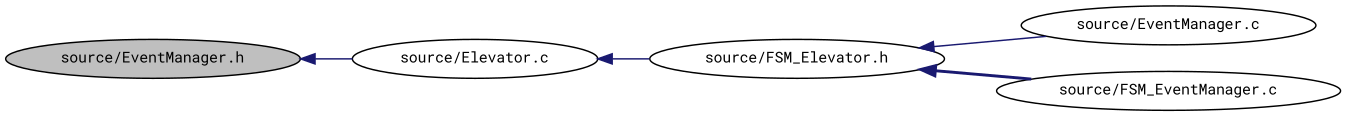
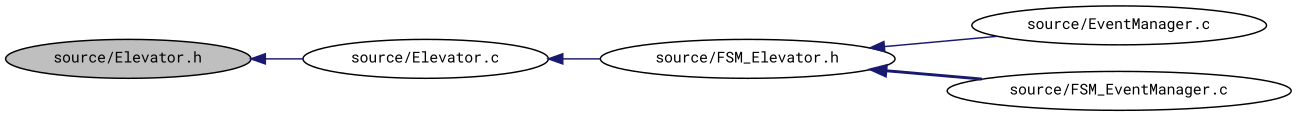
  digraph {
    fontname="Roboto Mono"
    rankdir=LR
    node [color=black fillcolor=white fontname="Roboto Mono" fontsize=10 shape=ellipse style=filled]
    edge [color=midnightblue dir=back fontname="Roboto Mono" fontsize=10 labelfontname=Helvetica labelfontsize=10 style=solid]
-   n1 [fillcolor=grey75 fontcolor=black height=0.2 label="source/EventManager.h" width=0.4]
+   n1 [fillcolor=grey75 fontcolor=black height=0.2 label="source/Elevator.h" width=0.4]
    n2 [height=0.2 label="source/Elevator.c" width=0.4]
    n3 [height=0.2 label="source/FSM_Elevator.h" width=0.4]
    n4 [height=0.2 label="source/EventManager.c" width=0.4]
    n5 [height=0.2 label="source/FSM_EventManager.c" width=0.4]
    n1 -> n2
    n2 -> n3
    n3 -> n4
    n3 -> n5 [style=bold]
  }
